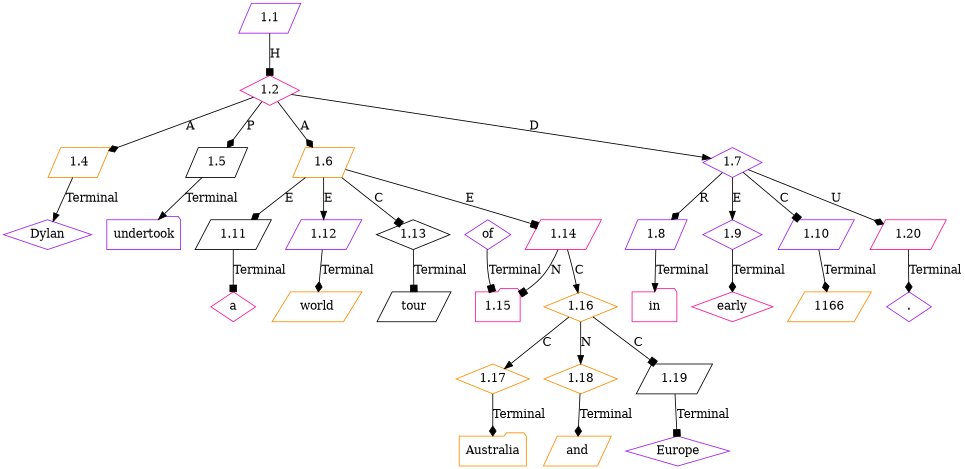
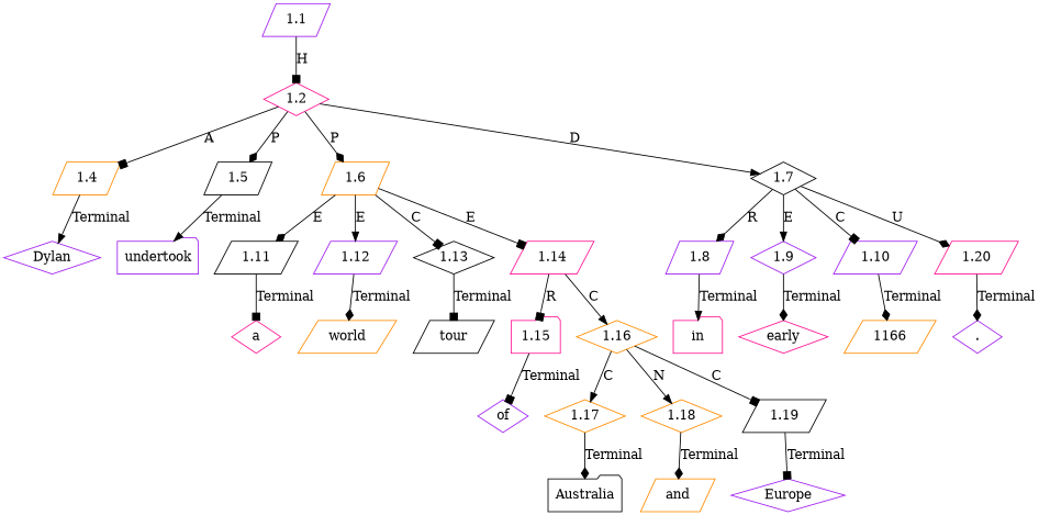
  digraph {
    node [color=purple ordering=out shape=parallelogram]
    edge [arrowhead=box ordering=out]
    n1 [label=Dylan shape=diamond]
    n2 [color=deeppink label=in shape=folder]
    n3 [color=deeppink label=early shape=diamond]
    n4 [color=darkorange label=1166]
    n5 [label="." shape=diamond]
    n6 [label=undertook shape=folder]
    n7 [color=deeppink label=a shape=diamond]
    n8 [color=darkorange label=world]
    n9 [color=black label=tour]
    n10 [label=of shape=diamond]
-   n11 [color=darkorange label=Australia shape=folder]
+   n11 [color=black label=Australia shape=folder]
    n12 [color=darkorange label=and]
    n13 [label=Europe shape=diamond]
    n14 [label=1.1]
    n15 [color=deeppink label=1.2 shape=diamond]
    n16 [color=darkorange label=1.4]
    n17 [color=black label=1.5]
    n18 [color=darkorange label=1.6]
-   n19 [label=1.7 shape=diamond]
+   n19 [color=black label=1.7 shape=diamond]
    n20 [color=black label=1.11]
    n21 [label=1.12]
    n22 [color=black label=1.13 shape=diamond]
    n23 [color=deeppink label=1.14]
    n24 [label=1.8]
    n25 [label=1.9 shape=diamond]
    n26 [label=1.10]
    n27 [color=deeppink label=1.20]
    n28 [color=deeppink label=1.15 shape=folder]
    n29 [color=darkorange label=1.16 shape=diamond]
    n30 [color=darkorange label=1.17 shape=diamond]
    n31 [color=darkorange label=1.18 shape=diamond]
    n32 [color=black label=1.19]
    n14 -> n15 [label=H]
-   n15 -> n16 [arrowhead=diamond label=A]
+   n15 -> n16 [label=A]
    n15 -> n17 [arrowhead=diamond label=P]
-   n15 -> n18 [arrowhead=diamond label=A]
+   n15 -> n18 [arrowhead=diamond label=P]
    n15 -> n19 [arrowhead=normal label=D]
    n16 -> n1 [arrowhead=normal label=Terminal]
    n17 -> n6 [arrowhead=normal label=Terminal]
    n18 -> n20 [arrowhead=diamond label=E]
    n18 -> n21 [arrowhead=normal label=E]
    n18 -> n22 [label=C]
    n18 -> n23 [label=E]
    n19 -> n24 [arrowhead=diamond label=R]
    n19 -> n25 [arrowhead=normal label=E]
    n19 -> n26 [label=C]
    n19 -> n27 [arrowhead=diamond label=U]
    n20 -> n7 [label=Terminal]
    n21 -> n8 [arrowhead=diamond label=Terminal]
    n22 -> n9 [label=Terminal]
-   n23 -> n28 [label=N]
+   n23 -> n28 [label=R]
    n23 -> n29 [arrowhead=normal label=C]
    n24 -> n2 [arrowhead=normal label=Terminal]
    n25 -> n3 [arrowhead=diamond label=Terminal]
    n26 -> n4 [arrowhead=diamond label=Terminal]
    n27 -> n5 [arrowhead=diamond label=Terminal]
-   n10 -> n28 [label=Terminal]
+   n28 -> n10 [label=Terminal]
    n29 -> n30 [arrowhead=normal label=C]
    n29 -> n31 [arrowhead=normal label=N]
    n29 -> n32 [label=C]
    n30 -> n11 [arrowhead=diamond label=Terminal]
    n31 -> n12 [arrowhead=diamond label=Terminal]
    n32 -> n13 [label=Terminal]
  }
